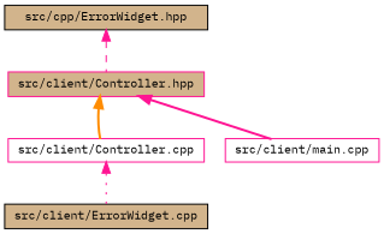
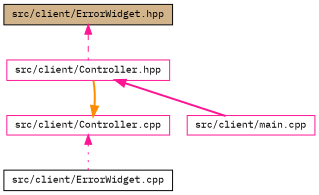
  digraph {
    fontname="IBM Plex Mono"
    node [color=deeppink fillcolor=white fontname="IBM Plex Mono" fontsize=10 shape=record style=filled]
    edge [color=deeppink dir=back fontname="IBM Plex Mono" fontsize=10 labelfontname=Helvetica labelfontsize=10 style=bold]
-   n1 [color=black fillcolor=tan fontcolor=black height=0.2 label="src/cpp/ErrorWidget.hpp" width=0.4]
-   n2 [fillcolor=tan height=0.2 label="src/client/Controller.hpp" width=0.4]
+   n1 [color=black fillcolor=tan fontcolor=black height=0.2 label="src/client/ErrorWidget.hpp" width=0.4]
+   n2 [height=0.2 label="src/client/Controller.hpp" width=0.4]
    n3 [height=0.2 label="src/client/Controller.cpp" width=0.4]
    n4 [height=0.2 label="src/client/main.cpp" width=0.4]
-   n5 [color=black fillcolor=tan height=0.2 label="src/client/ErrorWidget.cpp" width=0.4]
+   n5 [color=black height=0.2 label="src/client/ErrorWidget.cpp" width=0.4]
    n1 -> n2 [style=dashed]
-   n2 -> n3 [color=darkorange]
+   n3 -> n2 [color=darkorange]
    n2 -> n4
    n3 -> n5 [style=dotted]
  }
